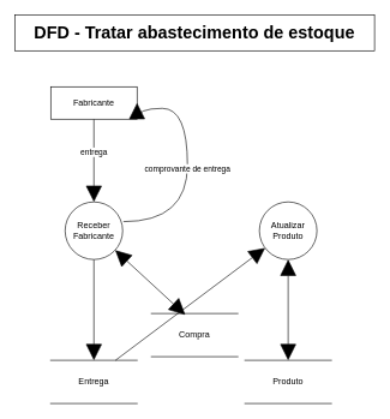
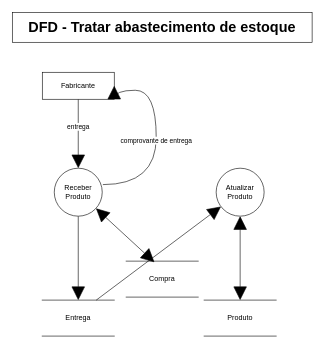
  <mxCell id="0" />
  <mxCell id="1" parent="0" />
  <mxCell id="2" value="&lt;span style=&quot;font-size: 24px ; font-weight: 700&quot;&gt;DFD - Tratar abastecimento de estoque&lt;/span&gt;" style="rounded=0;whiteSpace=wrap;html=1;" parent="1" vertex="1"><mxGeometry x="20" y="20" width="500" height="50" as="geometry" /></mxCell>
  <mxCell id="3" value="Entrega" style="shape=partialRectangle;whiteSpace=wrap;html=1;left=0;right=0;fillColor=none;" parent="1" vertex="1"><mxGeometry x="70" y="500" width="120" height="60" as="geometry" /></mxCell>
  <mxCell id="4" value="entrega" style="edgeStyle=orthogonalEdgeStyle;rounded=0;orthogonalLoop=1;jettySize=auto;html=1;entryX=0.5;entryY=0;entryDx=0;entryDy=0;endArrow=block;endFill=1;endSize=20;" parent="1" source="5" target="9" edge="1"><mxGeometry x="-0.2" relative="1" as="geometry"><mxPoint as="offset" /></mxGeometry></mxCell>
  <mxCell id="5" value="Fabricante" style="rounded=0;whiteSpace=wrap;html=1;" parent="1" vertex="1"><mxGeometry x="70" y="120" width="120" height="45" as="geometry" /></mxCell>
  <mxCell id="6" style="edgeStyle=orthogonalEdgeStyle;rounded=0;orthogonalLoop=1;jettySize=auto;html=1;entryX=0.5;entryY=0;entryDx=0;entryDy=0;endArrow=block;endFill=1;endSize=20;startArrow=none;startFill=0;startSize=20;" parent="1" source="9" target="3" edge="1"><mxGeometry relative="1" as="geometry" /></mxCell>
  <mxCell id="7" style="rounded=0;orthogonalLoop=1;jettySize=auto;html=1;entryX=0.392;entryY=0.03;entryDx=0;entryDy=0;entryPerimeter=0;startArrow=block;startFill=1;startSize=20;endArrow=block;endFill=1;endSize=20;" parent="1" source="9" target="10" edge="1"><mxGeometry relative="1" as="geometry" /></mxCell>
  <mxCell id="8" value="comprovante de entrega" style="edgeStyle=orthogonalEdgeStyle;rounded=0;orthogonalLoop=1;jettySize=auto;html=1;entryX=1;entryY=0.5;entryDx=0;entryDy=0;startArrow=none;startFill=0;startSize=20;endArrow=block;endFill=1;endSize=20;curved=1;exitX=1.013;exitY=0.342;exitDx=0;exitDy=0;exitPerimeter=0;" parent="1" source="9" target="5" edge="1"><mxGeometry relative="1" as="geometry"><Array as="points"><mxPoint x="260" y="307" /><mxPoint x="260" y="150" /></Array></mxGeometry></mxCell>
- <mxCell id="9" value="Receber Fabricante" style="ellipse;whiteSpace=wrap;html=1;aspect=fixed;" parent="1" vertex="1"><mxGeometry x="90" y="280" width="80" height="80" as="geometry" /></mxCell>
+ <mxCell id="9" value="Receber Produto" style="ellipse;whiteSpace=wrap;html=1;aspect=fixed;" parent="1" vertex="1"><mxGeometry x="90" y="280" width="80" height="80" as="geometry" /></mxCell>
  <mxCell id="10" value="Compra" style="shape=partialRectangle;whiteSpace=wrap;html=1;left=0;right=0;fillColor=none;" parent="1" vertex="1"><mxGeometry x="210" y="435" width="120" height="60" as="geometry" /></mxCell>
  <mxCell id="11" style="edgeStyle=orthogonalEdgeStyle;rounded=0;orthogonalLoop=1;jettySize=auto;html=1;entryX=0.5;entryY=0;entryDx=0;entryDy=0;endArrow=block;endFill=1;endSize=20;startSize=20;startArrow=block;startFill=1;" parent="1" source="13" target="14" edge="1"><mxGeometry relative="1" as="geometry" /></mxCell>
  <mxCell id="12" style="edgeStyle=none;rounded=0;orthogonalLoop=1;jettySize=auto;html=1;startArrow=block;startFill=1;startSize=20;endArrow=none;endFill=0;endSize=20;entryX=0.75;entryY=0;entryDx=0;entryDy=0;" parent="1" source="13" target="3" edge="1"><mxGeometry relative="1" as="geometry" /></mxCell>
  <mxCell id="13" value="Atualizar Produto" style="ellipse;whiteSpace=wrap;html=1;aspect=fixed;" parent="1" vertex="1"><mxGeometry x="360" y="280" width="80" height="80" as="geometry" /></mxCell>
  <mxCell id="14" value="Produto" style="shape=partialRectangle;whiteSpace=wrap;html=1;left=0;right=0;fillColor=none;" parent="1" vertex="1"><mxGeometry x="340" y="500" width="120" height="60" as="geometry" /></mxCell>
